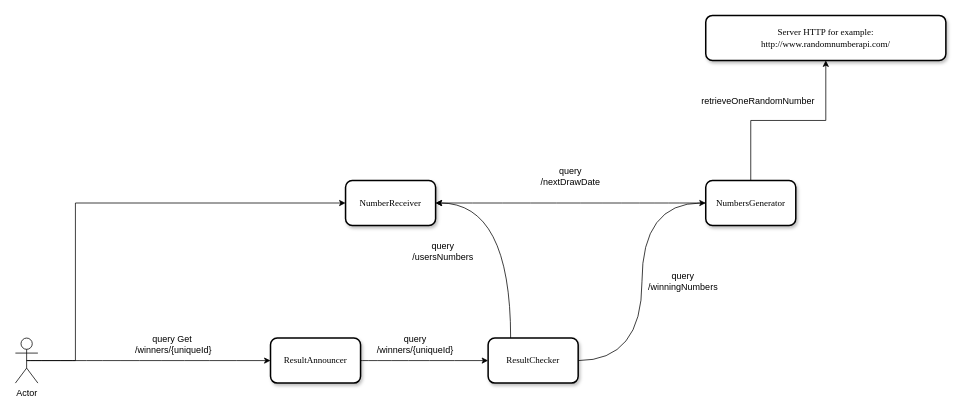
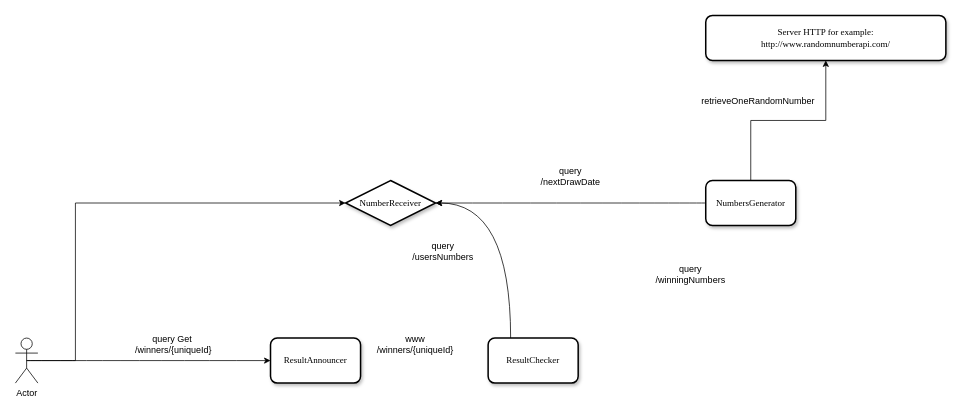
  <mxCell id="0" />
  <mxCell id="1" parent="0" />
- <mxCell id="2" style="edgeStyle=orthogonalEdgeStyle;rounded=0;orthogonalLoop=1;jettySize=auto;html=1;exitX=1;exitY=0.5;exitDx=0;exitDy=0;entryX=0;entryY=0.5;entryDx=0;entryDy=0;curved=1;" parent="1" source="13" target="6" edge="1"><mxGeometry relative="1" as="geometry" /></mxCell>
  <mxCell id="3" value="ResultAnnouncer" style="rounded=1;whiteSpace=wrap;html=1;shadow=1;comic=0;labelBackgroundColor=none;strokeWidth=2;fontFamily=Verdana;fontSize=12;align=center;" parent="1" vertex="1"><mxGeometry x="360" y="450" width="120" height="60" as="geometry" /></mxCell>
  <mxCell id="4" style="edgeStyle=orthogonalEdgeStyle;rounded=0;orthogonalLoop=1;jettySize=auto;html=1;exitX=0;exitY=0.5;exitDx=0;exitDy=0;entryX=1;entryY=0.5;entryDx=0;entryDy=0;curved=1;" edge="1" parent="1" source="6" target="10"><mxGeometry relative="1" as="geometry" /></mxCell>
  <mxCell id="5" style="edgeStyle=orthogonalEdgeStyle;rounded=0;orthogonalLoop=1;jettySize=auto;html=1;exitX=0.5;exitY=0;exitDx=0;exitDy=0;entryX=0.5;entryY=1;entryDx=0;entryDy=0;" edge="1" parent="1" source="6" target="19"><mxGeometry relative="1" as="geometry" /></mxCell>
  <mxCell id="6" value="&lt;div&gt;NumbersGenerator&lt;/div&gt;" style="rounded=1;whiteSpace=wrap;html=1;shadow=1;comic=0;labelBackgroundColor=none;strokeWidth=2;fontFamily=Verdana;fontSize=12;align=center;" parent="1" vertex="1"><mxGeometry x="940" y="240" width="120" height="60" as="geometry" /></mxCell>
  <mxCell id="7" style="edgeStyle=orthogonalEdgeStyle;rounded=0;orthogonalLoop=1;jettySize=auto;html=1;exitX=0.5;exitY=0.5;exitDx=0;exitDy=0;exitPerimeter=0;entryX=0;entryY=0.5;entryDx=0;entryDy=0;" parent="1" source="9" target="10" edge="1"><mxGeometry relative="1" as="geometry"><Array as="points"><mxPoint x="100" y="480" /><mxPoint x="100" y="270" /></Array></mxGeometry></mxCell>
  <mxCell id="8" style="edgeStyle=orthogonalEdgeStyle;rounded=0;orthogonalLoop=1;jettySize=auto;html=1;exitX=0.5;exitY=0.5;exitDx=0;exitDy=0;exitPerimeter=0;curved=1;" parent="1" source="9" target="3" edge="1"><mxGeometry relative="1" as="geometry" /></mxCell>
  <mxCell id="9" value="Actor" style="shape=umlActor;verticalLabelPosition=bottom;verticalAlign=top;html=1;outlineConnect=0;" parent="1" vertex="1"><mxGeometry x="20" y="450" width="30" height="60" as="geometry" /></mxCell>
- <mxCell id="10" value="NumberReceiver" style="rounded=1;whiteSpace=wrap;html=1;shadow=1;comic=0;labelBackgroundColor=none;strokeWidth=2;fontFamily=Verdana;fontSize=12;align=center;" parent="1" vertex="1"><mxGeometry x="460" y="240" width="120" height="60" as="geometry" /></mxCell>
- <mxCell id="11" value="" style="edgeStyle=orthogonalEdgeStyle;rounded=0;orthogonalLoop=1;jettySize=auto;html=1;exitX=1;exitY=0.5;exitDx=0;exitDy=0;entryX=0;entryY=0.5;entryDx=0;entryDy=0;curved=1;" parent="1" source="3" target="13" edge="1"><mxGeometry relative="1" as="geometry"><mxPoint x="280" y="480" as="sourcePoint" /><mxPoint x="530" y="610" as="targetPoint" /></mxGeometry></mxCell>
+ <mxCell id="10" value="NumberReceiver" style="rhombus;whiteSpace=wrap;html=1;shadow=1;comic=0;labelBackgroundColor=none;strokeWidth=2;fontFamily=Verdana;fontSize=12;align=center;" parent="1" vertex="1"><mxGeometry x="460" y="240" width="120" height="60" as="geometry" /></mxCell>
  <mxCell id="12" style="edgeStyle=orthogonalEdgeStyle;rounded=0;orthogonalLoop=1;jettySize=auto;html=1;exitX=0.25;exitY=0;exitDx=0;exitDy=0;entryX=1;entryY=0.5;entryDx=0;entryDy=0;curved=1;" parent="1" source="13" target="10" edge="1"><mxGeometry relative="1" as="geometry" /></mxCell>
  <mxCell id="13" value="ResultChecker" style="rounded=1;whiteSpace=wrap;html=1;shadow=1;comic=0;labelBackgroundColor=none;strokeWidth=2;fontFamily=Verdana;fontSize=12;align=center;" parent="1" vertex="1"><mxGeometry x="650" y="450" width="120" height="60" as="geometry" /></mxCell>
  <mxCell id="14" value="&lt;div&gt;query Get&amp;nbsp;&lt;/div&gt;&lt;div&gt;/winners/{uniqueId}&lt;/div&gt;" style="text;strokeColor=none;align=center;fillColor=none;html=1;verticalAlign=middle;whiteSpace=wrap;rounded=0;" parent="1" vertex="1"><mxGeometry x="161" y="444" width="140" height="30" as="geometry" /></mxCell>
- <mxCell id="15" value="&lt;div&gt;query &lt;br&gt;&lt;/div&gt;&lt;div&gt;/winners/{uniqueId}&lt;/div&gt;" style="text;strokeColor=none;align=center;fillColor=none;html=1;verticalAlign=middle;whiteSpace=wrap;rounded=0;" parent="1" vertex="1"><mxGeometry x="483" y="444" width="140" height="30" as="geometry" /></mxCell>
+ <mxCell id="15" value="&lt;div&gt;www &lt;br&gt;&lt;/div&gt;&lt;div&gt;/winners/{uniqueId}&lt;/div&gt;" style="text;strokeColor=none;align=center;fillColor=none;html=1;verticalAlign=middle;whiteSpace=wrap;rounded=0;" parent="1" vertex="1"><mxGeometry x="483" y="444" width="140" height="30" as="geometry" /></mxCell>
  <mxCell id="16" value="&lt;div&gt;query &lt;br&gt;&lt;/div&gt;&lt;div&gt;/usersNumbers&lt;/div&gt;" style="text;strokeColor=none;align=center;fillColor=none;html=1;verticalAlign=middle;whiteSpace=wrap;rounded=0;" parent="1" vertex="1"><mxGeometry x="520" y="320" width="140" height="30" as="geometry" /></mxCell>
- <mxCell id="17" value="&lt;div&gt;query &lt;br&gt;&lt;/div&gt;&lt;div&gt;/winningNumbers&lt;/div&gt;" style="text;strokeColor=none;align=center;fillColor=none;html=1;verticalAlign=middle;whiteSpace=wrap;rounded=0;" parent="1" vertex="1"><mxGeometry x="840" y="360" width="140" height="30" as="geometry" /></mxCell>
+ <mxCell id="17" value="&lt;div&gt;query &lt;br&gt;&lt;/div&gt;&lt;div&gt;/winningNumbers&lt;/div&gt;" style="text;strokeColor=none;align=center;fillColor=none;html=1;verticalAlign=middle;whiteSpace=wrap;rounded=0;" parent="1" vertex="1"><mxGeometry x="850" y="350" width="140" height="30" as="geometry" /></mxCell>
  <mxCell id="18" value="&lt;div&gt;query &lt;br&gt;&lt;/div&gt;&lt;div&gt;/nextDrawDate&lt;/div&gt;" style="text;strokeColor=none;align=center;fillColor=none;html=1;verticalAlign=middle;whiteSpace=wrap;rounded=0;" vertex="1" parent="1"><mxGeometry x="690" y="220" width="140" height="30" as="geometry" /></mxCell>
  <mxCell id="19" value="&lt;div&gt;Server HTTP for example:&lt;br&gt;&lt;/div&gt;&lt;div&gt;http://www.randomnumberapi.com/&lt;/div&gt;" style="rounded=1;whiteSpace=wrap;html=1;shadow=1;comic=0;labelBackgroundColor=none;strokeWidth=2;fontFamily=Verdana;fontSize=12;align=center;" vertex="1" parent="1"><mxGeometry x="940" y="20" width="320" height="60" as="geometry" /></mxCell>
  <mxCell id="20" value="retrieveOneRandomNumber" style="text;strokeColor=none;align=center;fillColor=none;html=1;verticalAlign=middle;whiteSpace=wrap;rounded=0;" vertex="1" parent="1"><mxGeometry x="940" y="120" width="140" height="30" as="geometry" /></mxCell>
